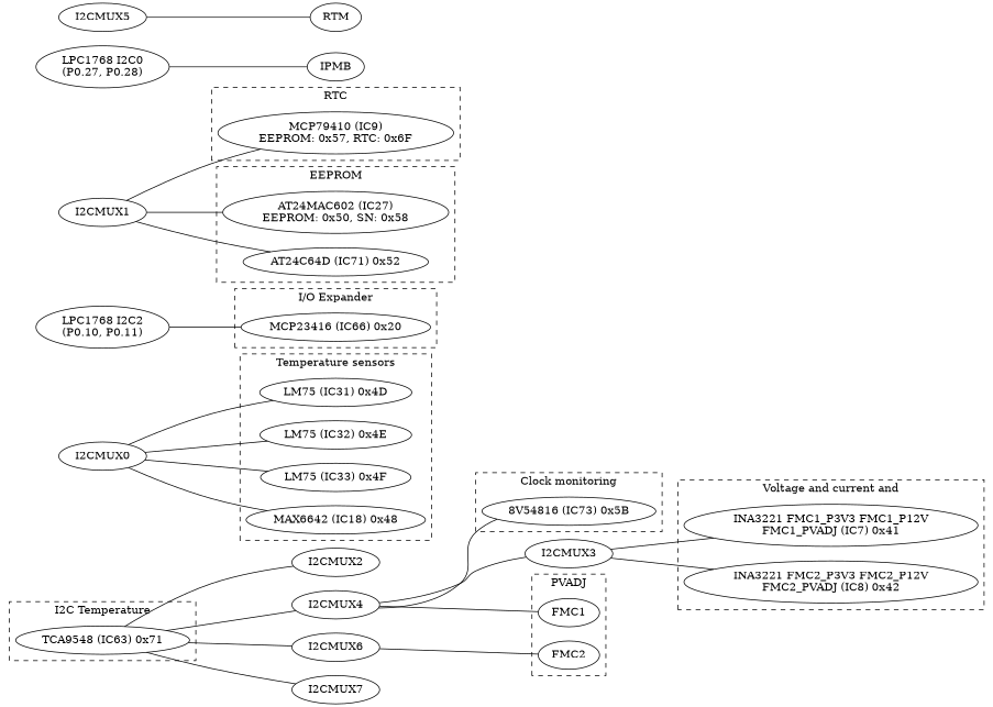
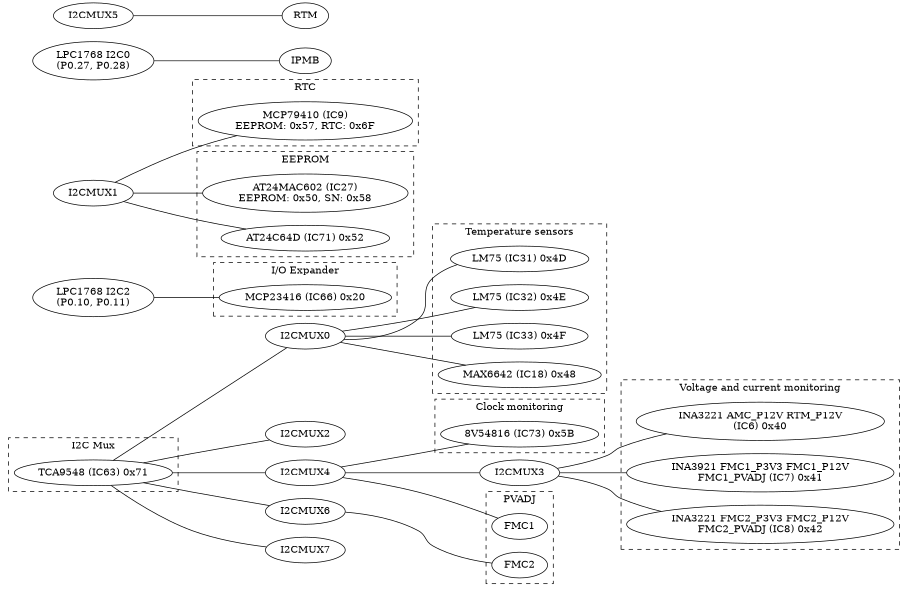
  graph {
    rankdir=LR
    n1 [label="TCA9548 (IC63) 0x71"]
    n2 [label="LM75 (IC31) 0x4D"]
    n3 [label="LM75 (IC32) 0x4E"]
    n4 [label="LM75 (IC33) 0x4F"]
    n5 [label="MAX6642 (IC18) 0x48"]
    n6 [label="MCP23416 (IC66) 0x20"]
    n7 [label="MCP79410 (IC9)\nEEPROM: 0x57, RTC: 0x6F"]
    n8 [label="AT24MAC602 (IC27)\nEEPROM: 0x50, SN: 0x58"]
    n9 [label="AT24C64D (IC71) 0x52"]
-   n11 [label="INA3221 FMC1_P3V3 FMC1_P12V\nFMC1_PVADJ (IC7) 0x41"]
+   n10 [label="INA3221 AMC_P12V RTM_P12V\n(IC6) 0x40"]
+   n11 [label="INA3921 FMC1_P3V3 FMC1_P12V\nFMC1_PVADJ (IC7) 0x41"]
    n12 [label="INA3221 FMC2_P3V3 FMC2_P12V\nFMC2_PVADJ (IC8) 0x42"]
    n13 [label="8V54816 (IC73) 0x5B"]
    n14 [label=FMC2]
    n15 [label=FMC1]
    n16 [label=I2CMUX0]
    n17 [label=I2CMUX2]
    n18 [label=I2CMUX4]
    n19 [label=I2CMUX6]
    n20 [label=I2CMUX7]
    n21 [label="LPC1768 I2C0\n(P0.27, P0.28)"]
    n22 [label=IPMB]
    n23 [label="LPC1768 I2C2\n(P0.10, P0.11)"]
    n24 [label=I2CMUX1]
    n25 [label=I2CMUX3]
    n26 [label=I2CMUX5]
    n27 [label=RTM]
    subgraph cluster_1 {
-     label="I2C Temperature"
+     label="I2C Mux"
      style=dashed
      n1
    }
    subgraph cluster_2 {
      label="Temperature sensors"
      style=dashed
      n2
      n3
      n4
      n5
    }
    subgraph cluster_3 {
      label="I/O Expander"
      style=dashed
      n6
    }
    subgraph cluster_4 {
      label=RTC
      style=dashed
      n7
    }
    subgraph cluster_5 {
      label=EEPROM
      style=dashed
      n8
      n9
    }
    subgraph cluster_6 {
-     label="Voltage and current and"
+     label="Voltage and current monitoring"
      style=dashed
+     n10
      n11
      n12
    }
    subgraph cluster_7 {
      label="Clock monitoring"
      style=dashed
      n13
    }
    subgraph cluster_8 {
      label=PVADJ
      style=dashed
      n14
      n15
    }
+   n1 -- n16
    n1 -- n17
    n1 -- n18
    n1 -- n19
    n1 -- n20
    n16 -- n2
    n16 -- n3
    n16 -- n4
    n16 -- n5
    n18 -- n13
    n18 -- n15
    n18 -- n25
    n19 -- n14
    n21 -- n22
    n23 -- n6
    n24 -- n7
    n24 -- n8
    n24 -- n9
+   n25 -- n10
    n25 -- n11
    n25 -- n12
    n26 -- n27
  }
